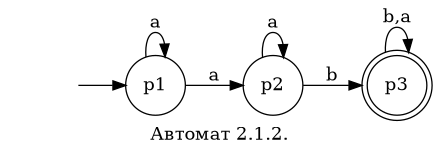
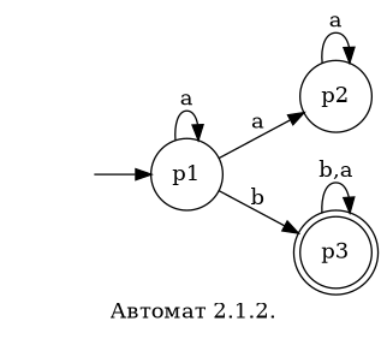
  digraph {
    label="Автомат 2.1.2."
    rankdir=LR
    node [shape=circle]
    "" [shape=none]
    p1
    p2
    p3 [shape=doublecircle]
    "" -> p1
    p1 -> p1 [label=a]
    p1 -> p2 [label=a]
    p2 -> p2 [label=a]
-   p2 -> p3 [label=b]
+   p1 -> p3 [label=b]
    p3 -> p3 [label="b,a"]
  }
